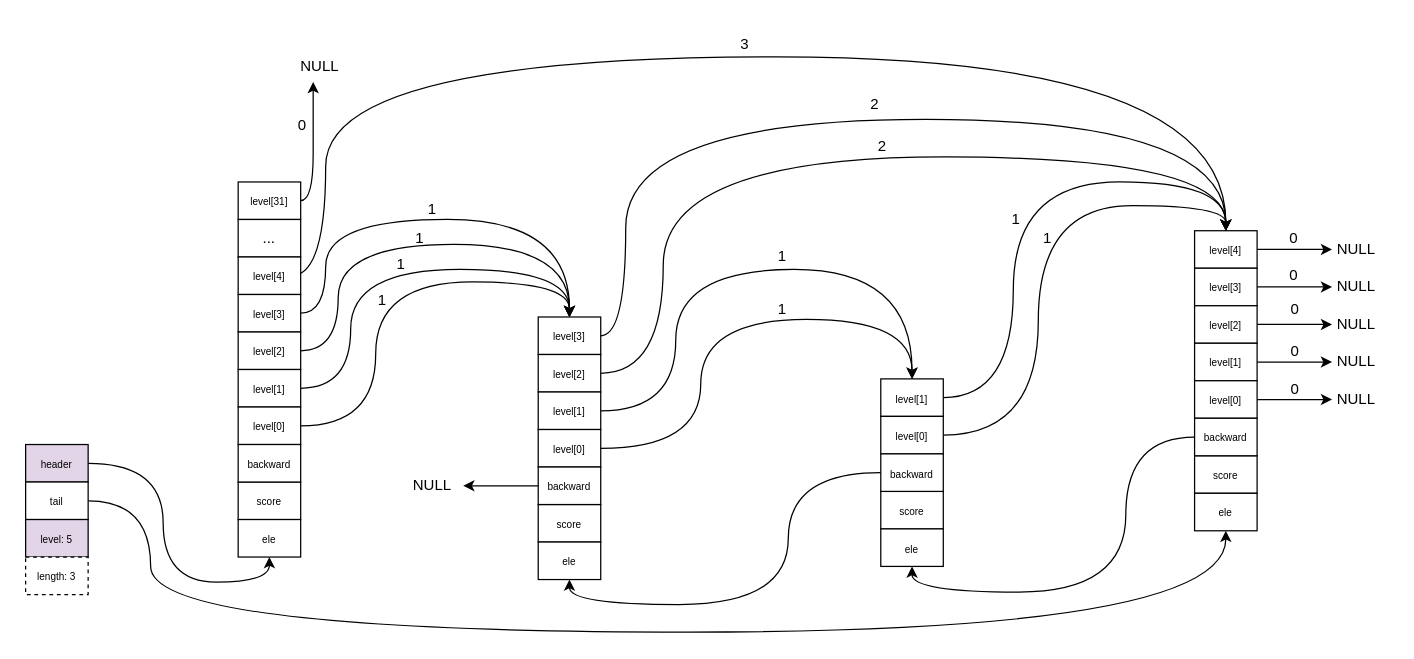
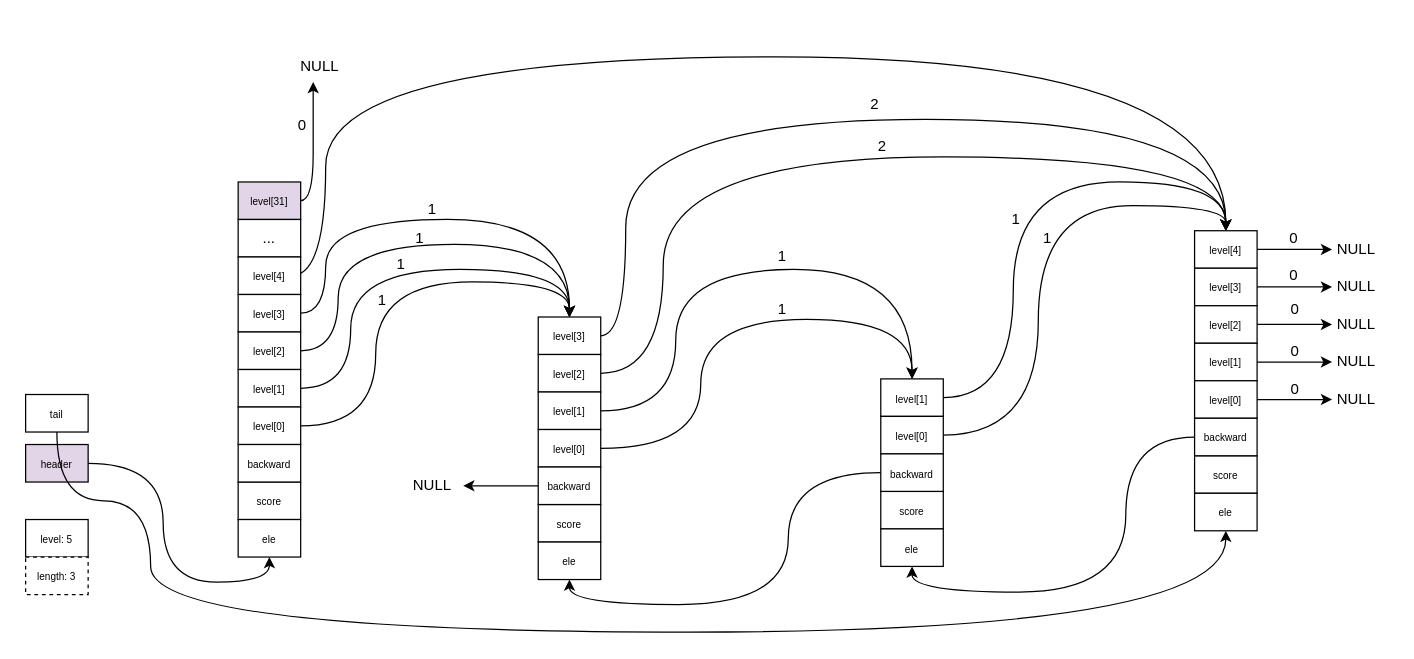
  <mxCell id="0" />
  <mxCell id="1" parent="0" />
- <mxCell id="2" value="&lt;font style=&quot;font-size: 8px;&quot;&gt;level[31]&lt;/font&gt;" style="rounded=0;whiteSpace=wrap;html=1;" parent="1" vertex="1"><mxGeometry x="190" y="145" width="50" height="30" as="geometry" /></mxCell>
+ <mxCell id="2" value="&lt;font style=&quot;font-size: 8px;&quot;&gt;level[31]&lt;/font&gt;" style="rounded=0;whiteSpace=wrap;html=1;fillColor=#e1d5e7;" parent="1" vertex="1"><mxGeometry x="190" y="145" width="50" height="30" as="geometry" /></mxCell>
  <mxCell id="3" value="..." style="rounded=0;whiteSpace=wrap;html=1;" parent="1" vertex="1"><mxGeometry x="190" y="175" width="50" height="30" as="geometry" /></mxCell>
  <mxCell id="4" style="edgeStyle=orthogonalEdgeStyle;rounded=0;orthogonalLoop=1;jettySize=auto;html=1;exitX=1;exitY=0.5;exitDx=0;exitDy=0;entryX=0.5;entryY=0;entryDx=0;entryDy=0;curved=1;" parent="1" target="33" edge="1"><mxGeometry relative="1" as="geometry"><mxPoint x="232.5" y="220" as="sourcePoint" /><mxPoint x="677.5" y="205" as="targetPoint" /><Array as="points"><mxPoint x="260" y="220" /><mxPoint x="260" y="45" /><mxPoint x="980" y="45" /></Array></mxGeometry></mxCell>
  <mxCell id="5" value="&lt;span style=&quot;font-size: 8px;&quot;&gt;level[4]&lt;/span&gt;" style="rounded=0;whiteSpace=wrap;html=1;" parent="1" vertex="1"><mxGeometry x="190" y="205" width="50" height="30" as="geometry" /></mxCell>
  <mxCell id="6" style="edgeStyle=orthogonalEdgeStyle;rounded=0;orthogonalLoop=1;jettySize=auto;html=1;entryX=0.5;entryY=0;entryDx=0;entryDy=0;curved=1;" parent="1" source="7" target="17" edge="1"><mxGeometry relative="1" as="geometry"><Array as="points"><mxPoint x="260" y="250" /><mxPoint x="260" y="175" /><mxPoint x="455" y="175" /></Array></mxGeometry></mxCell>
  <mxCell id="7" value="&lt;span style=&quot;font-size: 8px;&quot;&gt;level[3]&lt;/span&gt;" style="rounded=0;whiteSpace=wrap;html=1;" parent="1" vertex="1"><mxGeometry x="190" y="235" width="50" height="30" as="geometry" /></mxCell>
  <mxCell id="8" style="edgeStyle=orthogonalEdgeStyle;rounded=0;orthogonalLoop=1;jettySize=auto;html=1;entryX=0.5;entryY=0;entryDx=0;entryDy=0;curved=1;" parent="1" source="9" target="17" edge="1"><mxGeometry relative="1" as="geometry"><Array as="points"><mxPoint x="270" y="280" /><mxPoint x="270" y="195" /><mxPoint x="455" y="195" /></Array></mxGeometry></mxCell>
  <mxCell id="9" value="&lt;span style=&quot;font-size: 8px;&quot;&gt;level[2]&lt;/span&gt;" style="rounded=0;whiteSpace=wrap;html=1;" parent="1" vertex="1"><mxGeometry x="190" y="265" width="50" height="30" as="geometry" /></mxCell>
  <mxCell id="10" style="edgeStyle=orthogonalEdgeStyle;rounded=0;orthogonalLoop=1;jettySize=auto;html=1;entryX=0.5;entryY=0;entryDx=0;entryDy=0;elbow=vertical;curved=1;" parent="1" source="11" target="17" edge="1"><mxGeometry relative="1" as="geometry"><Array as="points"><mxPoint x="280" y="310" /><mxPoint x="280" y="215" /><mxPoint x="455" y="215" /></Array></mxGeometry></mxCell>
  <mxCell id="11" value="&lt;span style=&quot;font-size: 8px;&quot;&gt;level[1]&lt;/span&gt;" style="rounded=0;whiteSpace=wrap;html=1;" parent="1" vertex="1"><mxGeometry x="190" y="295" width="50" height="30" as="geometry" /></mxCell>
  <mxCell id="12" style="edgeStyle=orthogonalEdgeStyle;rounded=0;orthogonalLoop=1;jettySize=auto;html=1;entryX=0.5;entryY=0;entryDx=0;entryDy=0;curved=1;" parent="1" source="13" target="17" edge="1"><mxGeometry relative="1" as="geometry"><Array as="points"><mxPoint x="300" y="340" /><mxPoint x="300" y="225" /><mxPoint x="455" y="225" /></Array></mxGeometry></mxCell>
  <mxCell id="13" value="&lt;span style=&quot;font-size: 8px;&quot;&gt;level[0]&lt;/span&gt;" style="rounded=0;whiteSpace=wrap;html=1;" parent="1" vertex="1"><mxGeometry x="190" y="325" width="50" height="30" as="geometry" /></mxCell>
  <mxCell id="14" value="&lt;span style=&quot;font-size: 8px;&quot;&gt;score&lt;/span&gt;" style="rounded=0;whiteSpace=wrap;html=1;" parent="1" vertex="1"><mxGeometry x="190" y="385" width="50" height="30" as="geometry" /></mxCell>
  <mxCell id="15" value="&lt;span style=&quot;font-size: 8px;&quot;&gt;ele&lt;/span&gt;" style="rounded=0;whiteSpace=wrap;html=1;" parent="1" vertex="1"><mxGeometry x="190" y="415" width="50" height="30" as="geometry" /></mxCell>
  <mxCell id="16" style="edgeStyle=orthogonalEdgeStyle;rounded=0;orthogonalLoop=1;jettySize=auto;html=1;entryX=0.5;entryY=0;entryDx=0;entryDy=0;curved=1;" parent="1" source="17" target="33" edge="1"><mxGeometry relative="1" as="geometry"><Array as="points"><mxPoint x="500" y="268" /><mxPoint x="500" y="95" /><mxPoint x="980" y="95" /></Array></mxGeometry></mxCell>
  <mxCell id="17" value="&lt;span style=&quot;font-size: 8px;&quot;&gt;level[3]&lt;/span&gt;" style="rounded=0;whiteSpace=wrap;html=1;" parent="1" vertex="1"><mxGeometry x="430" y="253" width="50" height="30" as="geometry" /></mxCell>
  <mxCell id="18" style="edgeStyle=orthogonalEdgeStyle;rounded=0;orthogonalLoop=1;jettySize=auto;html=1;entryX=0.5;entryY=0;entryDx=0;entryDy=0;curved=1;" parent="1" source="19" target="33" edge="1"><mxGeometry relative="1" as="geometry"><Array as="points"><mxPoint x="530" y="298" /><mxPoint x="530" y="125" /><mxPoint x="980" y="125" /></Array></mxGeometry></mxCell>
  <mxCell id="19" value="&lt;span style=&quot;font-size: 8px;&quot;&gt;level[2]&lt;/span&gt;" style="rounded=0;whiteSpace=wrap;html=1;" parent="1" vertex="1"><mxGeometry x="430" y="283" width="50" height="30" as="geometry" /></mxCell>
  <mxCell id="20" style="edgeStyle=orthogonalEdgeStyle;rounded=0;orthogonalLoop=1;jettySize=auto;html=1;entryX=0.5;entryY=0;entryDx=0;entryDy=0;curved=1;" parent="1" source="21" target="27" edge="1"><mxGeometry relative="1" as="geometry"><Array as="points"><mxPoint x="540" y="328" /><mxPoint x="540" y="215" /><mxPoint x="729" y="215" /></Array></mxGeometry></mxCell>
  <mxCell id="21" value="&lt;span style=&quot;font-size: 8px;&quot;&gt;level[1]&lt;/span&gt;" style="rounded=0;whiteSpace=wrap;html=1;" parent="1" vertex="1"><mxGeometry x="430" y="313" width="50" height="30" as="geometry" /></mxCell>
  <mxCell id="22" style="edgeStyle=orthogonalEdgeStyle;rounded=0;orthogonalLoop=1;jettySize=auto;html=1;entryX=0.5;entryY=0;entryDx=0;entryDy=0;curved=1;" parent="1" source="23" target="27" edge="1"><mxGeometry relative="1" as="geometry"><Array as="points"><mxPoint x="560" y="358" /><mxPoint x="560" y="255" /><mxPoint x="729" y="255" /></Array></mxGeometry></mxCell>
  <mxCell id="23" value="&lt;span style=&quot;font-size: 8px;&quot;&gt;level[0]&lt;/span&gt;" style="rounded=0;whiteSpace=wrap;html=1;" parent="1" vertex="1"><mxGeometry x="430" y="343" width="50" height="30" as="geometry" /></mxCell>
  <mxCell id="24" value="&lt;span style=&quot;font-size: 8px;&quot;&gt;score&lt;/span&gt;" style="rounded=0;whiteSpace=wrap;html=1;" parent="1" vertex="1"><mxGeometry x="430" y="403" width="50" height="30" as="geometry" /></mxCell>
  <mxCell id="25" value="&lt;span style=&quot;font-size: 8px;&quot;&gt;ele&lt;/span&gt;" style="rounded=0;whiteSpace=wrap;html=1;" parent="1" vertex="1"><mxGeometry x="430" y="433" width="50" height="30" as="geometry" /></mxCell>
  <mxCell id="26" style="edgeStyle=orthogonalEdgeStyle;rounded=0;orthogonalLoop=1;jettySize=auto;html=1;entryX=0.5;entryY=0;entryDx=0;entryDy=0;curved=1;" parent="1" source="27" target="33" edge="1"><mxGeometry relative="1" as="geometry"><Array as="points"><mxPoint x="810" y="318" /><mxPoint x="810" y="145" /><mxPoint x="980" y="145" /></Array></mxGeometry></mxCell>
  <mxCell id="27" value="&lt;span style=&quot;font-size: 8px;&quot;&gt;level[1]&lt;/span&gt;" style="rounded=0;whiteSpace=wrap;html=1;" parent="1" vertex="1"><mxGeometry x="704" y="302.5" width="50" height="30" as="geometry" /></mxCell>
  <mxCell id="28" style="edgeStyle=orthogonalEdgeStyle;rounded=0;orthogonalLoop=1;jettySize=auto;html=1;entryX=0.5;entryY=0;entryDx=0;entryDy=0;curved=1;" parent="1" source="29" target="33" edge="1"><mxGeometry relative="1" as="geometry"><Array as="points"><mxPoint x="830" y="348" /><mxPoint x="830" y="164" /><mxPoint x="980" y="164" /></Array></mxGeometry></mxCell>
  <mxCell id="29" value="&lt;span style=&quot;font-size: 8px;&quot;&gt;level[0]&lt;/span&gt;" style="rounded=0;whiteSpace=wrap;html=1;" parent="1" vertex="1"><mxGeometry x="704" y="332.5" width="50" height="30" as="geometry" /></mxCell>
  <mxCell id="30" value="&lt;span style=&quot;font-size: 8px;&quot;&gt;score&lt;/span&gt;" style="rounded=0;whiteSpace=wrap;html=1;" parent="1" vertex="1"><mxGeometry x="704" y="392.5" width="50" height="30" as="geometry" /></mxCell>
  <mxCell id="31" value="&lt;span style=&quot;font-size: 8px;&quot;&gt;ele&lt;/span&gt;" style="rounded=0;whiteSpace=wrap;html=1;" parent="1" vertex="1"><mxGeometry x="704" y="422.5" width="50" height="30" as="geometry" /></mxCell>
  <mxCell id="32" style="edgeStyle=orthogonalEdgeStyle;rounded=0;orthogonalLoop=1;jettySize=auto;html=1;" parent="1" source="33" edge="1"><mxGeometry relative="1" as="geometry"><mxPoint x="1065" y="199" as="targetPoint" /></mxGeometry></mxCell>
  <mxCell id="33" value="&lt;span style=&quot;font-size: 8px;&quot;&gt;level[4]&lt;/span&gt;" style="rounded=0;whiteSpace=wrap;html=1;" parent="1" vertex="1"><mxGeometry x="955" y="184" width="50" height="30" as="geometry" /></mxCell>
  <mxCell id="34" style="edgeStyle=orthogonalEdgeStyle;rounded=0;orthogonalLoop=1;jettySize=auto;html=1;" parent="1" source="35" edge="1"><mxGeometry relative="1" as="geometry"><mxPoint x="1065" y="229" as="targetPoint" /></mxGeometry></mxCell>
  <mxCell id="35" value="&lt;span style=&quot;font-size: 8px;&quot;&gt;level[3]&lt;/span&gt;" style="rounded=0;whiteSpace=wrap;html=1;" parent="1" vertex="1"><mxGeometry x="955" y="214" width="50" height="30" as="geometry" /></mxCell>
  <mxCell id="36" style="edgeStyle=orthogonalEdgeStyle;rounded=0;orthogonalLoop=1;jettySize=auto;html=1;" parent="1" source="37" edge="1"><mxGeometry relative="1" as="geometry"><mxPoint x="1065" y="259" as="targetPoint" /></mxGeometry></mxCell>
  <mxCell id="37" value="&lt;span style=&quot;font-size: 8px;&quot;&gt;level[2]&lt;/span&gt;" style="rounded=0;whiteSpace=wrap;html=1;" parent="1" vertex="1"><mxGeometry x="955" y="244" width="50" height="30" as="geometry" /></mxCell>
  <mxCell id="38" style="edgeStyle=orthogonalEdgeStyle;rounded=0;orthogonalLoop=1;jettySize=auto;html=1;" parent="1" source="39" edge="1"><mxGeometry relative="1" as="geometry"><mxPoint x="1065" y="289" as="targetPoint" /></mxGeometry></mxCell>
  <mxCell id="39" value="&lt;span style=&quot;font-size: 8px;&quot;&gt;level[1]&lt;/span&gt;" style="rounded=0;whiteSpace=wrap;html=1;" parent="1" vertex="1"><mxGeometry x="955" y="274" width="50" height="30" as="geometry" /></mxCell>
  <mxCell id="40" style="edgeStyle=orthogonalEdgeStyle;rounded=0;orthogonalLoop=1;jettySize=auto;html=1;exitX=1;exitY=0.5;exitDx=0;exitDy=0;" parent="1" source="41" edge="1"><mxGeometry relative="1" as="geometry"><mxPoint x="1065" y="319" as="targetPoint" /></mxGeometry></mxCell>
  <mxCell id="41" value="&lt;span style=&quot;font-size: 8px;&quot;&gt;level[0]&lt;/span&gt;" style="rounded=0;whiteSpace=wrap;html=1;" parent="1" vertex="1"><mxGeometry x="955" y="304" width="50" height="30" as="geometry" /></mxCell>
  <mxCell id="42" value="&lt;span style=&quot;font-size: 8px;&quot;&gt;score&lt;/span&gt;" style="rounded=0;whiteSpace=wrap;html=1;" parent="1" vertex="1"><mxGeometry x="955" y="364" width="50" height="30" as="geometry" /></mxCell>
  <mxCell id="43" value="&lt;span style=&quot;font-size: 8px;&quot;&gt;ele&lt;/span&gt;" style="rounded=0;whiteSpace=wrap;html=1;" parent="1" vertex="1"><mxGeometry x="955" y="394" width="50" height="30" as="geometry" /></mxCell>
  <mxCell id="44" style="edgeStyle=orthogonalEdgeStyle;rounded=0;orthogonalLoop=1;jettySize=auto;html=1;entryX=0.5;entryY=1;entryDx=0;entryDy=0;curved=1;" parent="1" source="45" target="15" edge="1"><mxGeometry relative="1" as="geometry"><Array as="points"><mxPoint x="130" y="370" /><mxPoint x="130" y="465" /><mxPoint x="215" y="465" /></Array></mxGeometry></mxCell>
  <mxCell id="45" value="&lt;span style=&quot;font-size: 8px;&quot;&gt;header&lt;/span&gt;" style="rounded=0;whiteSpace=wrap;html=1;fillColor=#e1d5e7;" parent="1" vertex="1"><mxGeometry x="20" y="355" width="50" height="30" as="geometry" /></mxCell>
  <mxCell id="46" style="edgeStyle=orthogonalEdgeStyle;rounded=0;orthogonalLoop=1;jettySize=auto;html=1;entryX=0.5;entryY=1;entryDx=0;entryDy=0;curved=1;" parent="1" source="47" target="43" edge="1"><mxGeometry relative="1" as="geometry"><Array as="points"><mxPoint x="120" y="400" /><mxPoint x="120" y="505" /><mxPoint x="980" y="505" /></Array></mxGeometry></mxCell>
- <mxCell id="47" value="&lt;span style=&quot;font-size: 8px;&quot;&gt;tail&lt;/span&gt;" style="rounded=0;whiteSpace=wrap;html=1;" parent="1" vertex="1"><mxGeometry x="20" y="385" width="50" height="30" as="geometry" /></mxCell>
- <mxCell id="48" value="&lt;span style=&quot;font-size: 8px;&quot;&gt;level: 5&lt;/span&gt;" style="rounded=0;whiteSpace=wrap;html=1;fillColor=#e1d5e7;" parent="1" vertex="1"><mxGeometry x="20" y="415" width="50" height="30" as="geometry" /></mxCell>
+ <mxCell id="47" value="&lt;span style=&quot;font-size: 8px;&quot;&gt;tail&lt;/span&gt;" style="rounded=0;whiteSpace=wrap;html=1;" parent="1" vertex="1"><mxGeometry x="20" y="315" width="50" height="30" as="geometry" /></mxCell>
+ <mxCell id="48" value="&lt;span style=&quot;font-size: 8px;&quot;&gt;level: 5&lt;/span&gt;" style="rounded=0;whiteSpace=wrap;html=1;" parent="1" vertex="1"><mxGeometry x="20" y="415" width="50" height="30" as="geometry" /></mxCell>
  <mxCell id="49" value="&lt;span style=&quot;font-size: 8px;&quot;&gt;length: 3&lt;/span&gt;" style="rounded=0;whiteSpace=wrap;html=1;dashed=1;" parent="1" vertex="1"><mxGeometry x="20" y="445" width="50" height="30" as="geometry" /></mxCell>
  <mxCell id="50" value="" style="endArrow=classic;html=1;rounded=0;exitX=1;exitY=0.5;exitDx=0;exitDy=0;edgeStyle=orthogonalEdgeStyle;curved=1;" parent="1" source="2" edge="1"><mxGeometry width="50" height="50" relative="1" as="geometry"><mxPoint x="300" y="125" as="sourcePoint" /><mxPoint x="250" y="65" as="targetPoint" /><Array as="points"><mxPoint x="250" y="160" /><mxPoint x="250" y="85" /></Array></mxGeometry></mxCell>
  <mxCell id="51" value="NULL" style="text;html=1;align=center;verticalAlign=middle;resizable=0;points=[];autosize=1;strokeColor=none;fillColor=none;" parent="1" vertex="1"><mxGeometry x="230" y="38" width="50" height="30" as="geometry" /></mxCell>
  <mxCell id="52" value="&lt;span style=&quot;font-size: 8px;&quot;&gt;backward&lt;/span&gt;" style="rounded=0;whiteSpace=wrap;html=1;" parent="1" vertex="1"><mxGeometry x="190" y="355" width="50" height="30" as="geometry" /></mxCell>
  <mxCell id="53" style="edgeStyle=orthogonalEdgeStyle;rounded=0;orthogonalLoop=1;jettySize=auto;html=1;curved=1;" edge="1" parent="1" source="54"><mxGeometry relative="1" as="geometry"><mxPoint x="370" y="388" as="targetPoint" /></mxGeometry></mxCell>
  <mxCell id="54" value="&lt;span style=&quot;font-size: 8px;&quot;&gt;backward&lt;/span&gt;" style="rounded=0;whiteSpace=wrap;html=1;" parent="1" vertex="1"><mxGeometry x="430" y="373" width="50" height="30" as="geometry" /></mxCell>
  <mxCell id="55" style="edgeStyle=orthogonalEdgeStyle;rounded=0;orthogonalLoop=1;jettySize=auto;html=1;exitX=0;exitY=0.5;exitDx=0;exitDy=0;entryX=0.5;entryY=1;entryDx=0;entryDy=0;curved=1;" parent="1" source="56" target="25" edge="1"><mxGeometry relative="1" as="geometry"><Array as="points"><mxPoint x="630" y="378" /><mxPoint x="630" y="483" /><mxPoint x="455" y="483" /></Array></mxGeometry></mxCell>
  <mxCell id="56" value="&lt;span style=&quot;font-size: 8px;&quot;&gt;backward&lt;/span&gt;" style="rounded=0;whiteSpace=wrap;html=1;" parent="1" vertex="1"><mxGeometry x="704" y="362.5" width="50" height="30" as="geometry" /></mxCell>
  <mxCell id="57" style="edgeStyle=orthogonalEdgeStyle;rounded=0;orthogonalLoop=1;jettySize=auto;html=1;entryX=0.5;entryY=1;entryDx=0;entryDy=0;curved=1;" parent="1" source="58" target="31" edge="1"><mxGeometry relative="1" as="geometry"><Array as="points"><mxPoint x="900" y="349" /><mxPoint x="900" y="473" /><mxPoint x="729" y="473" /></Array></mxGeometry></mxCell>
  <mxCell id="58" value="&lt;span style=&quot;font-size: 8px;&quot;&gt;backward&lt;/span&gt;" style="rounded=0;whiteSpace=wrap;html=1;" parent="1" vertex="1"><mxGeometry x="955" y="334" width="50" height="30" as="geometry" /></mxCell>
  <mxCell id="59" value="0" style="text;html=1;align=center;verticalAlign=middle;resizable=0;points=[];autosize=1;strokeColor=none;fillColor=none;" parent="1" vertex="1"><mxGeometry x="226" y="85" width="30" height="30" as="geometry" /></mxCell>
- <mxCell id="60" value="3" style="text;html=1;align=center;verticalAlign=middle;resizable=0;points=[];autosize=1;strokeColor=none;fillColor=none;" parent="1" vertex="1"><mxGeometry x="580" y="20" width="30" height="30" as="geometry" /></mxCell>
  <mxCell id="61" value="1" style="text;html=1;align=center;verticalAlign=middle;resizable=0;points=[];autosize=1;strokeColor=none;fillColor=none;" parent="1" vertex="1"><mxGeometry x="330" y="152" width="30" height="30" as="geometry" /></mxCell>
  <mxCell id="62" value="1" style="text;html=1;align=center;verticalAlign=middle;resizable=0;points=[];autosize=1;strokeColor=none;fillColor=none;" parent="1" vertex="1"><mxGeometry x="320" y="175" width="30" height="30" as="geometry" /></mxCell>
  <mxCell id="63" value="1" style="text;html=1;align=center;verticalAlign=middle;resizable=0;points=[];autosize=1;strokeColor=none;fillColor=none;" parent="1" vertex="1"><mxGeometry x="305" y="196" width="30" height="30" as="geometry" /></mxCell>
  <mxCell id="64" value="1" style="text;html=1;align=center;verticalAlign=middle;resizable=0;points=[];autosize=1;strokeColor=none;fillColor=none;" parent="1" vertex="1"><mxGeometry x="290" y="225" width="30" height="30" as="geometry" /></mxCell>
  <mxCell id="65" value="2" style="text;html=1;align=center;verticalAlign=middle;resizable=0;points=[];autosize=1;strokeColor=none;fillColor=none;" parent="1" vertex="1"><mxGeometry x="684" y="68" width="30" height="30" as="geometry" /></mxCell>
  <mxCell id="66" value="2" style="text;html=1;align=center;verticalAlign=middle;resizable=0;points=[];autosize=1;strokeColor=none;fillColor=none;" parent="1" vertex="1"><mxGeometry x="690" y="102" width="30" height="30" as="geometry" /></mxCell>
  <mxCell id="67" value="1" style="text;html=1;align=center;verticalAlign=middle;resizable=0;points=[];autosize=1;strokeColor=none;fillColor=none;" parent="1" vertex="1"><mxGeometry x="797" y="160" width="30" height="30" as="geometry" /></mxCell>
  <mxCell id="68" value="1" style="text;html=1;align=center;verticalAlign=middle;resizable=0;points=[];autosize=1;strokeColor=none;fillColor=none;" parent="1" vertex="1"><mxGeometry x="822" y="175" width="30" height="30" as="geometry" /></mxCell>
  <mxCell id="69" value="1" style="text;html=1;align=center;verticalAlign=middle;resizable=0;points=[];autosize=1;strokeColor=none;fillColor=none;" parent="1" vertex="1"><mxGeometry x="610" y="190" width="30" height="30" as="geometry" /></mxCell>
  <mxCell id="70" value="1" style="text;html=1;align=center;verticalAlign=middle;resizable=0;points=[];autosize=1;strokeColor=none;fillColor=none;" parent="1" vertex="1"><mxGeometry x="610" y="232" width="30" height="30" as="geometry" /></mxCell>
  <mxCell id="71" value="NULL" style="text;html=1;align=center;verticalAlign=middle;resizable=0;points=[];autosize=1;strokeColor=none;fillColor=none;" parent="1" vertex="1"><mxGeometry x="1059" y="184" width="50" height="30" as="geometry" /></mxCell>
  <mxCell id="72" value="NULL" style="text;html=1;align=center;verticalAlign=middle;resizable=0;points=[];autosize=1;strokeColor=none;fillColor=none;" parent="1" vertex="1"><mxGeometry x="1059" y="214" width="50" height="30" as="geometry" /></mxCell>
  <mxCell id="73" value="NULL" style="text;html=1;align=center;verticalAlign=middle;resizable=0;points=[];autosize=1;strokeColor=none;fillColor=none;" parent="1" vertex="1"><mxGeometry x="1059" y="244" width="50" height="30" as="geometry" /></mxCell>
  <mxCell id="74" value="NULL" style="text;html=1;align=center;verticalAlign=middle;resizable=0;points=[];autosize=1;strokeColor=none;fillColor=none;" parent="1" vertex="1"><mxGeometry x="1059" y="274" width="50" height="30" as="geometry" /></mxCell>
  <mxCell id="75" value="NULL" style="text;html=1;align=center;verticalAlign=middle;resizable=0;points=[];autosize=1;strokeColor=none;fillColor=none;" parent="1" vertex="1"><mxGeometry x="1059" y="304" width="50" height="30" as="geometry" /></mxCell>
  <mxCell id="76" value="0" style="text;html=1;align=center;verticalAlign=middle;resizable=0;points=[];autosize=1;strokeColor=none;fillColor=none;" parent="1" vertex="1"><mxGeometry x="1019" y="175" width="30" height="30" as="geometry" /></mxCell>
  <mxCell id="77" value="0" style="text;html=1;align=center;verticalAlign=middle;resizable=0;points=[];autosize=1;strokeColor=none;fillColor=none;" parent="1" vertex="1"><mxGeometry x="1019" y="205" width="30" height="30" as="geometry" /></mxCell>
  <mxCell id="78" value="0" style="text;html=1;align=center;verticalAlign=middle;resizable=0;points=[];autosize=1;strokeColor=none;fillColor=none;" parent="1" vertex="1"><mxGeometry x="1020" y="232" width="30" height="30" as="geometry" /></mxCell>
  <mxCell id="79" value="0" style="text;html=1;align=center;verticalAlign=middle;resizable=0;points=[];autosize=1;strokeColor=none;fillColor=none;" parent="1" vertex="1"><mxGeometry x="1020" y="266" width="30" height="30" as="geometry" /></mxCell>
  <mxCell id="80" value="0" style="text;html=1;align=center;verticalAlign=middle;resizable=0;points=[];autosize=1;strokeColor=none;fillColor=none;" parent="1" vertex="1"><mxGeometry x="1020" y="296" width="30" height="30" as="geometry" /></mxCell>
  <mxCell id="81" value="NULL" style="text;html=1;align=center;verticalAlign=middle;resizable=0;points=[];autosize=1;strokeColor=none;fillColor=none;" vertex="1" parent="1"><mxGeometry x="320" y="373" width="50" height="30" as="geometry" /></mxCell>
